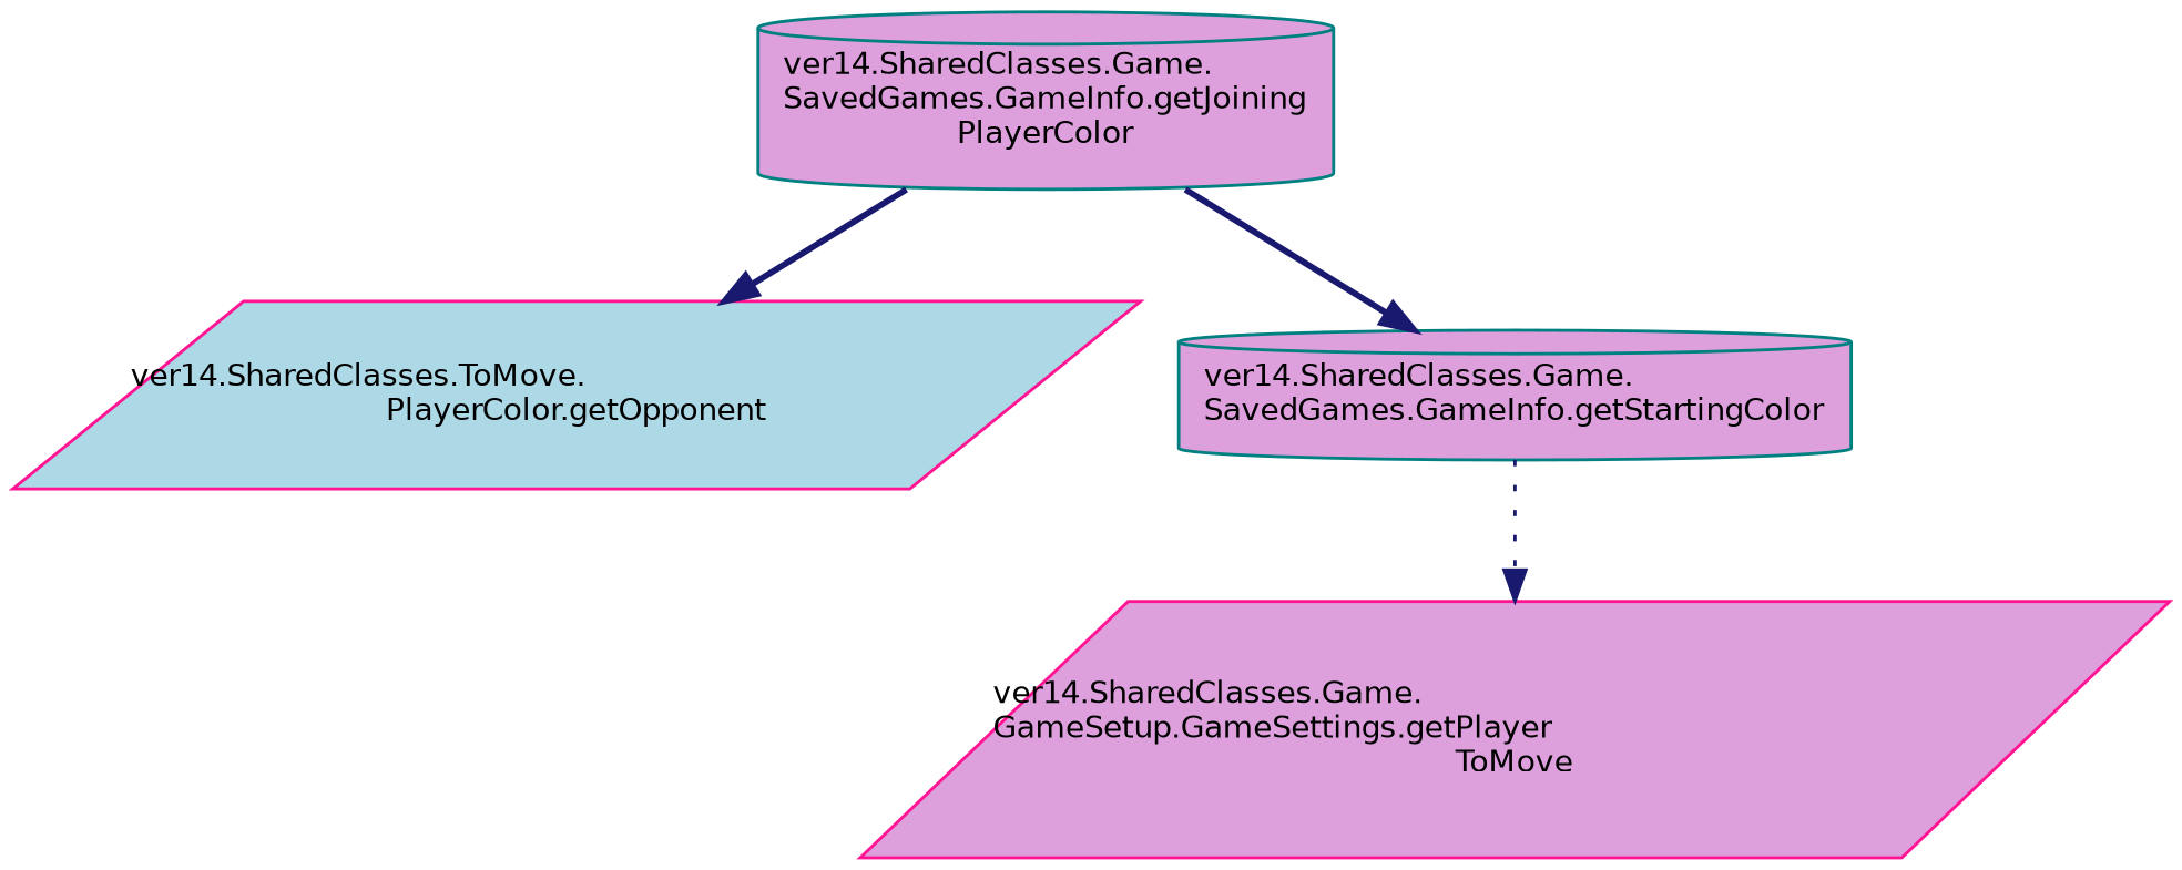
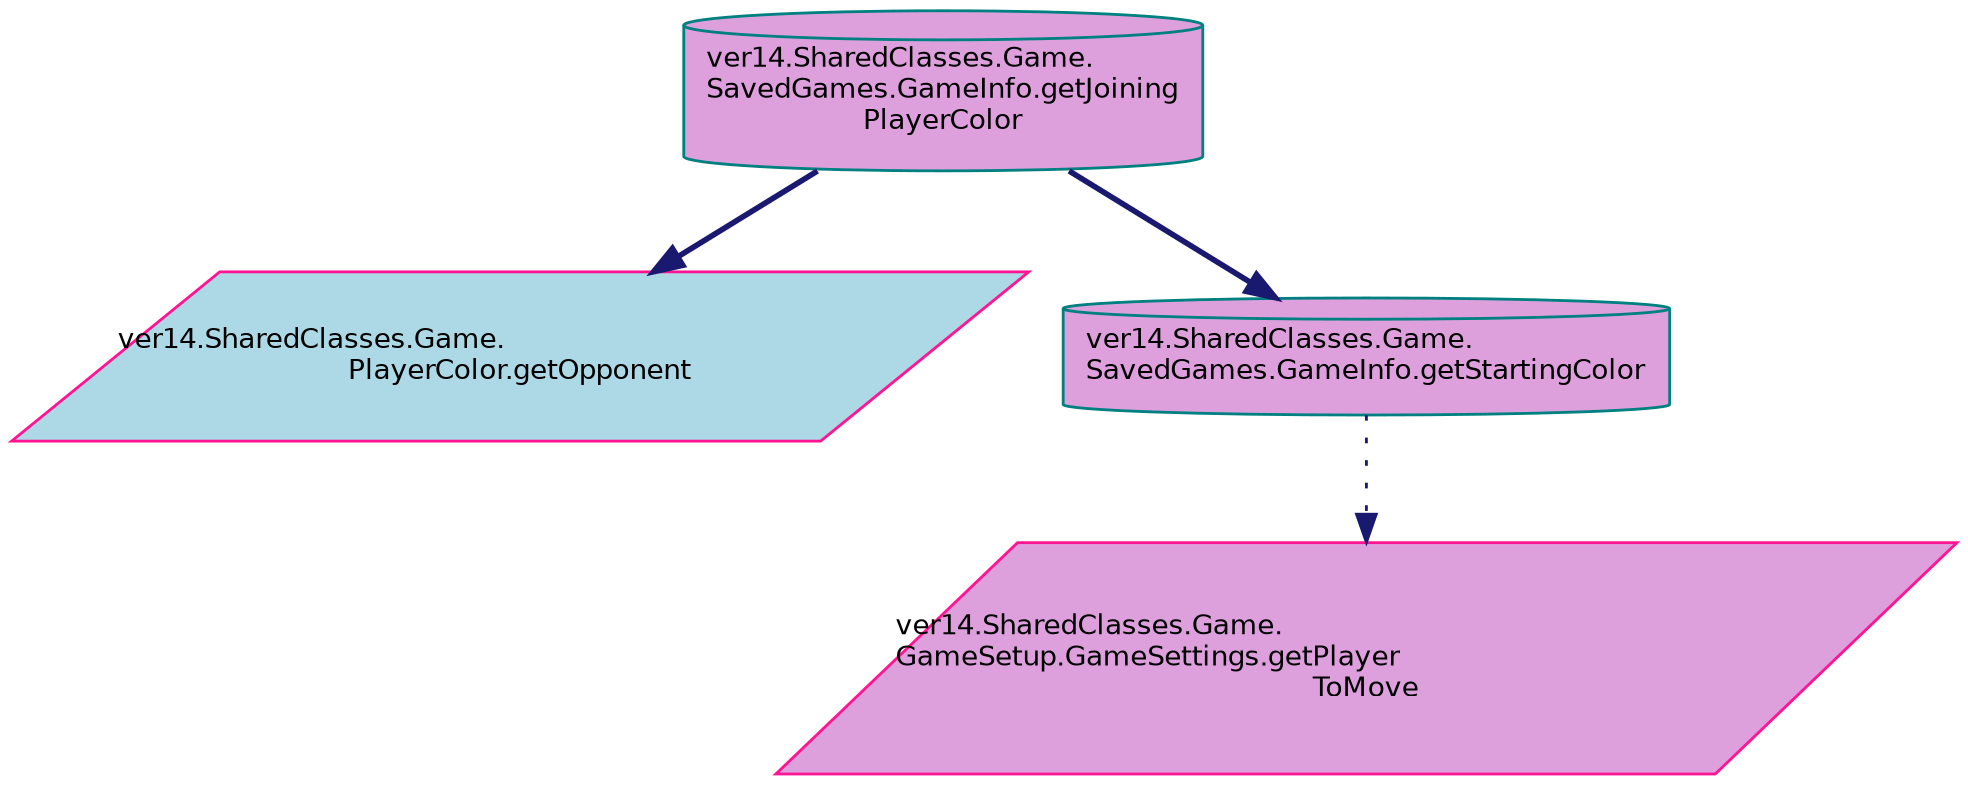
  digraph {
    rankdir=TB
    node [color=teal fillcolor=plum fontname=Helvetica fontsize=10 shape=cylinder style=filled]
    edge [color=midnightblue fontname=Helvetica fontsize=10 labelfontname=Helvetica labelfontsize=10 style=bold]
    n1 [fontcolor=black height=0.2 label="ver14.SharedClasses.Game.\lSavedGames.GameInfo.getJoining\lPlayerColor" width=0.4]
-   n2 [color=deeppink fillcolor=lightblue height=0.2 label="ver14.SharedClasses.ToMove.\lPlayerColor.getOpponent" shape=parallelogram width=0.4]
+   n2 [color=deeppink fillcolor=lightblue height=0.2 label="ver14.SharedClasses.Game.\lPlayerColor.getOpponent" shape=parallelogram width=0.4]
    n3 [height=0.2 label="ver14.SharedClasses.Game.\lSavedGames.GameInfo.getStartingColor" width=0.4]
    n4 [color=deeppink height=0.2 label="ver14.SharedClasses.Game.\lGameSetup.GameSettings.getPlayer\lToMove" shape=parallelogram width=0.4]
    n1 -> n2
    n1 -> n3
    n3 -> n4 [style=dotted]
  }
